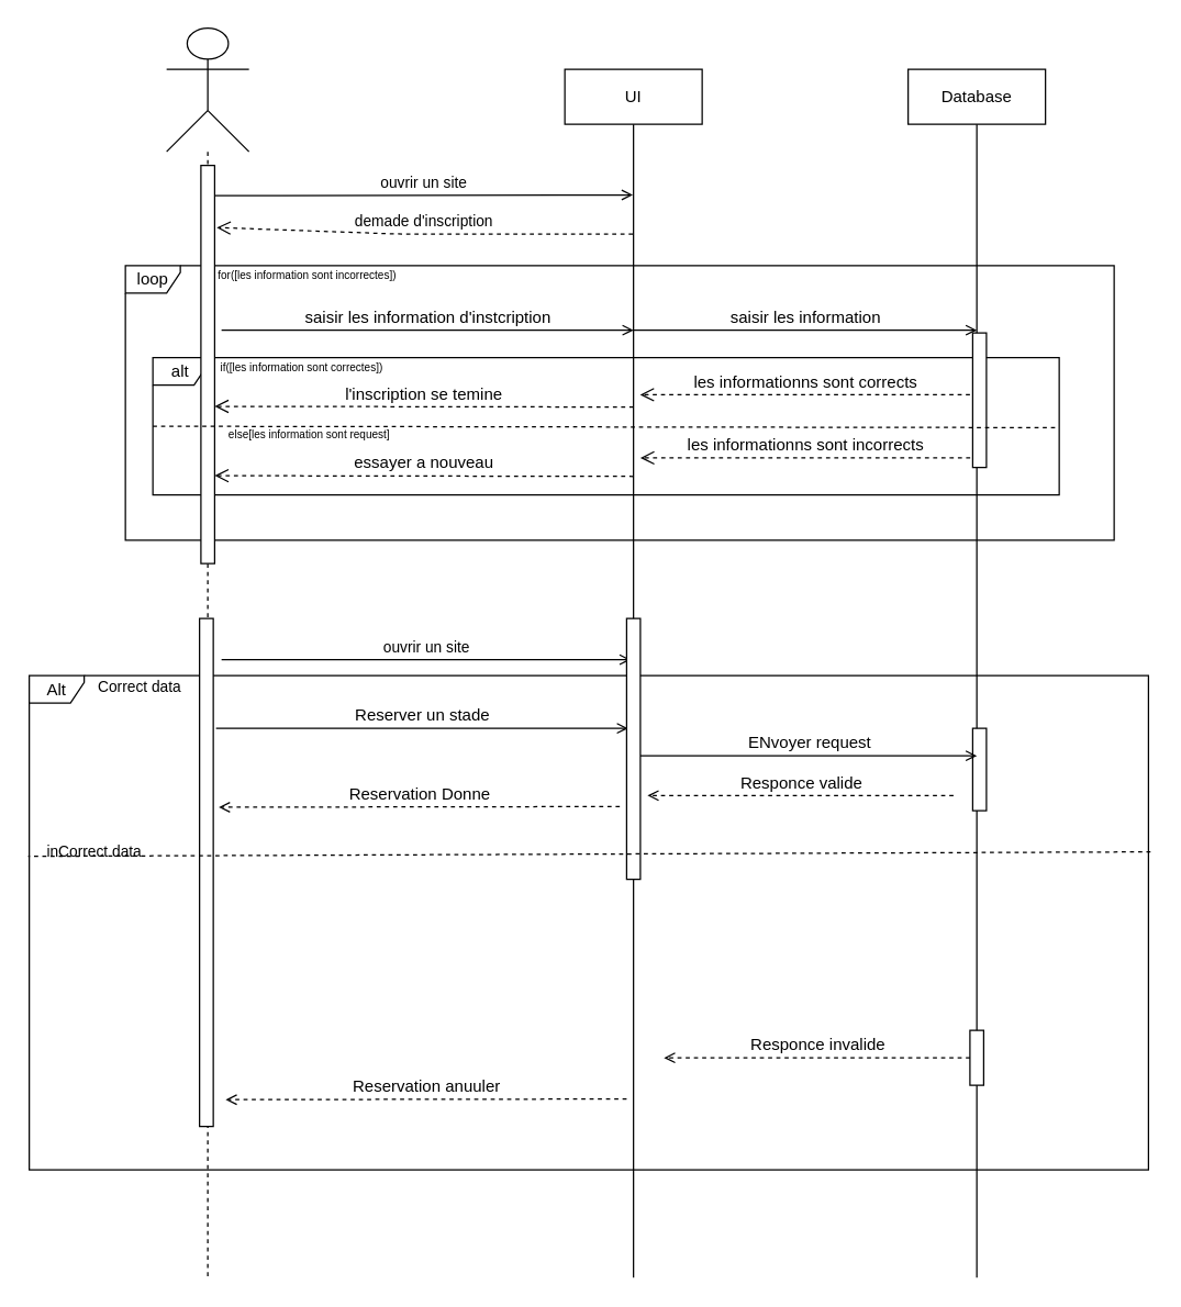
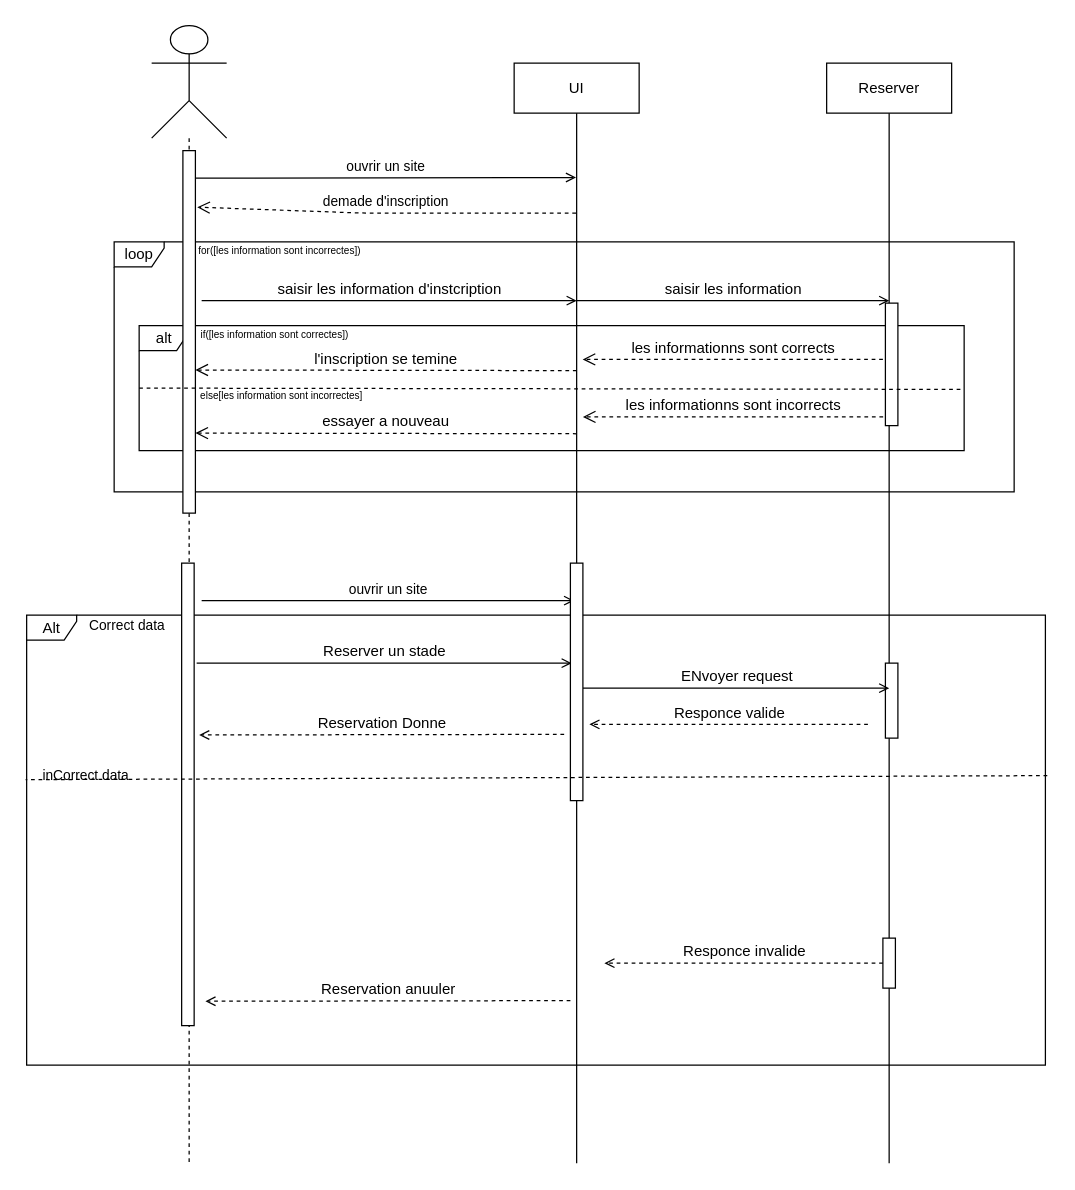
  <mxCell id="0" />
  <mxCell id="1" parent="0" />
  <mxCell id="2" value="" style="shape=umlLifeline;participant=umlActor;perimeter=lifelinePerimeter;whiteSpace=wrap;html=1;container=1;collapsible=0;recursiveResize=0;verticalAlign=top;spacingTop=36;outlineConnect=0;size=90;" parent="1" vertex="1"><mxGeometry x="120.82" y="20" width="60" height="910" as="geometry" /></mxCell>
  <mxCell id="3" value="UI" style="shape=umlLifeline;perimeter=lifelinePerimeter;whiteSpace=wrap;html=1;container=1;collapsible=0;recursiveResize=0;outlineConnect=0;lifelineDashed=0;" parent="1" vertex="1"><mxGeometry x="410.82" y="50" width="100" height="880" as="geometry" /></mxCell>
- <mxCell id="4" value="Database" style="shape=umlLifeline;perimeter=lifelinePerimeter;whiteSpace=wrap;html=1;container=1;collapsible=0;recursiveResize=0;outlineConnect=0;lifelineDashed=0;" parent="1" vertex="1"><mxGeometry x="660.82" y="50" width="100" height="880" as="geometry" /></mxCell>
+ <mxCell id="4" value="Reserver" style="shape=umlLifeline;perimeter=lifelinePerimeter;whiteSpace=wrap;html=1;container=1;collapsible=0;recursiveResize=0;outlineConnect=0;lifelineDashed=0;" parent="1" vertex="1"><mxGeometry x="660.82" y="50" width="100" height="880" as="geometry" /></mxCell>
  <mxCell id="5" value="" style="html=1;points=[];perimeter=orthogonalPerimeter;" parent="4" vertex="1"><mxGeometry x="47" y="480" width="10" height="60" as="geometry" /></mxCell>
  <mxCell id="6" value="loop" style="shape=umlFrame;whiteSpace=wrap;html=1;width=40;height=20;" parent="1" vertex="1"><mxGeometry x="90.82" y="193" width="720" height="200" as="geometry" /></mxCell>
  <mxCell id="7" value="alt" style="shape=umlFrame;whiteSpace=wrap;html=1;width=40;height=20;" parent="1" vertex="1"><mxGeometry x="110.82" y="260" width="660" height="100" as="geometry" /></mxCell>
  <mxCell id="8" value="ouvrir un site" style="html=1;verticalAlign=bottom;endArrow=open;entryX=0.495;entryY=0.104;entryDx=0;entryDy=0;entryPerimeter=0;exitX=1.05;exitY=0.076;exitDx=0;exitDy=0;exitPerimeter=0;endFill=0;" parent="1" source="11" target="3" edge="1"><mxGeometry width="80" relative="1" as="geometry"><mxPoint x="260.82" y="150" as="sourcePoint" /><mxPoint x="340.82" y="150" as="targetPoint" /></mxGeometry></mxCell>
  <mxCell id="9" value="demade d'inscription" style="html=1;verticalAlign=bottom;endArrow=open;dashed=1;endSize=8;entryX=1.15;entryY=0.156;entryDx=0;entryDy=0;entryPerimeter=0;" parent="1" source="3" target="11" edge="1"><mxGeometry relative="1" as="geometry"><mxPoint x="340.82" y="170" as="sourcePoint" /><mxPoint x="260.82" y="170" as="targetPoint" /><Array as="points"><mxPoint x="410.82" y="170" /><mxPoint x="290.82" y="170" /></Array></mxGeometry></mxCell>
  <mxCell id="10" value="&lt;font style=&quot;font-size: 8px&quot;&gt;for([les information sont incorrectes])&lt;/font&gt;" style="text;html=1;strokeColor=none;fillColor=none;align=center;verticalAlign=middle;whiteSpace=wrap;rounded=0;" parent="1" vertex="1"><mxGeometry x="155.82" y="190" width="135" height="17" as="geometry" /></mxCell>
  <mxCell id="11" value="" style="html=1;points=[];perimeter=orthogonalPerimeter;" parent="1" vertex="1"><mxGeometry x="145.82" y="120" width="10" height="290" as="geometry" /></mxCell>
  <mxCell id="12" value="&lt;font style=&quot;font-size: 12px&quot;&gt;saisir les information d'instcription&lt;/font&gt;" style="html=1;verticalAlign=bottom;endArrow=open;entryX=0.514;entryY=0.185;entryDx=0;entryDy=0;entryPerimeter=0;endFill=0;" parent="1" edge="1"><mxGeometry width="80" relative="1" as="geometry"><mxPoint x="160.82" y="240" as="sourcePoint" /><mxPoint x="460.9" y="240" as="targetPoint" /></mxGeometry></mxCell>
  <mxCell id="13" value="" style="html=1;points=[];perimeter=orthogonalPerimeter;" parent="1" vertex="1"><mxGeometry x="707.82" y="242" width="10" height="98" as="geometry" /></mxCell>
  <mxCell id="14" value="&lt;font style=&quot;font-size: 8px&quot;&gt;if([les information sont correctes])&lt;/font&gt;" style="text;html=1;strokeColor=none;fillColor=none;align=center;verticalAlign=middle;whiteSpace=wrap;rounded=0;" parent="1" vertex="1"><mxGeometry x="156.82" y="261" width="125" height="10" as="geometry" /></mxCell>
  <mxCell id="15" value="&lt;font style=&quot;font-size: 12px&quot;&gt;les informationns sont corrects&lt;/font&gt;" style="html=1;verticalAlign=bottom;endArrow=open;dashed=1;endSize=8;fontSize=10;entryX=0.53;entryY=0.3;entryDx=0;entryDy=0;entryPerimeter=0;" parent="1" edge="1"><mxGeometry relative="1" as="geometry"><mxPoint x="705.82" y="287" as="sourcePoint" /><mxPoint x="465.62" y="287" as="targetPoint" /></mxGeometry></mxCell>
  <mxCell id="16" value="&lt;font style=&quot;font-size: 12px&quot;&gt;l'inscription se temine&lt;/font&gt;" style="html=1;verticalAlign=bottom;endArrow=open;dashed=1;endSize=8;fontSize=10;entryX=0.53;entryY=0.3;entryDx=0;entryDy=0;entryPerimeter=0;" parent="1" edge="1"><mxGeometry relative="1" as="geometry"><mxPoint x="460.82" y="296" as="sourcePoint" /><mxPoint x="155.82" y="295.5" as="targetPoint" /></mxGeometry></mxCell>
  <mxCell id="17" value="" style="endArrow=none;dashed=1;html=1;fontSize=12;entryX=0.999;entryY=0.51;entryDx=0;entryDy=0;entryPerimeter=0;exitX=0;exitY=0.5;exitDx=0;exitDy=0;exitPerimeter=0;" parent="1" source="7" target="7" edge="1"><mxGeometry width="50" height="50" relative="1" as="geometry"><mxPoint x="260.82" y="560" as="sourcePoint" /><mxPoint x="310.82" y="510" as="targetPoint" /></mxGeometry></mxCell>
  <mxCell id="18" value="&lt;span style=&quot;font-size: 12px&quot;&gt;saisir les information&lt;/span&gt;" style="html=1;verticalAlign=bottom;endArrow=open;entryX=0.514;entryY=0.185;entryDx=0;entryDy=0;entryPerimeter=0;endFill=0;" parent="1" edge="1"><mxGeometry width="80" relative="1" as="geometry"><mxPoint x="460.82" y="240" as="sourcePoint" /><mxPoint x="710.9" y="240" as="targetPoint" /></mxGeometry></mxCell>
- <mxCell id="19" value="&lt;font style=&quot;font-size: 8px&quot;&gt;else[les information sont request]&lt;/font&gt;" style="text;html=1;strokeColor=none;fillColor=none;align=center;verticalAlign=middle;whiteSpace=wrap;rounded=0;" parent="1" vertex="1"><mxGeometry x="154.82" y="310" width="140" height="10" as="geometry" /></mxCell>
+ <mxCell id="19" value="&lt;font style=&quot;font-size: 8px&quot;&gt;else[les information sont incorrectes]&lt;/font&gt;" style="text;html=1;strokeColor=none;fillColor=none;align=center;verticalAlign=middle;whiteSpace=wrap;rounded=0;" parent="1" vertex="1"><mxGeometry x="154.82" y="310" width="140" height="10" as="geometry" /></mxCell>
  <mxCell id="20" value="&lt;font style=&quot;font-size: 12px&quot;&gt;les informationns sont incorrects&lt;/font&gt;" style="html=1;verticalAlign=bottom;endArrow=open;dashed=1;endSize=8;fontSize=10;entryX=0.53;entryY=0.3;entryDx=0;entryDy=0;entryPerimeter=0;" parent="1" edge="1"><mxGeometry relative="1" as="geometry"><mxPoint x="706.02" y="333" as="sourcePoint" /><mxPoint x="465.82" y="333" as="targetPoint" /></mxGeometry></mxCell>
  <mxCell id="21" value="&lt;span style=&quot;font-size: 12px&quot;&gt;essayer a nouveau&lt;/span&gt;" style="html=1;verticalAlign=bottom;endArrow=open;dashed=1;endSize=8;fontSize=10;entryX=0.53;entryY=0.3;entryDx=0;entryDy=0;entryPerimeter=0;" parent="1" edge="1"><mxGeometry relative="1" as="geometry"><mxPoint x="460.82" y="346.5" as="sourcePoint" /><mxPoint x="155.82" y="346" as="targetPoint" /></mxGeometry></mxCell>
  <mxCell id="22" value="Alt" style="shape=umlFrame;whiteSpace=wrap;html=1;width=40;height=20;" parent="1" vertex="1"><mxGeometry x="20.82" y="491.5" width="815" height="360" as="geometry" /></mxCell>
  <mxCell id="23" value="" style="html=1;points=[];perimeter=orthogonalPerimeter;" parent="1" vertex="1"><mxGeometry x="144.82" y="450" width="10" height="370" as="geometry" /></mxCell>
  <mxCell id="24" value="ouvrir un site" style="html=1;verticalAlign=bottom;endArrow=open;entryX=0.495;entryY=0.104;entryDx=0;entryDy=0;entryPerimeter=0;endFill=0;" parent="1" edge="1"><mxGeometry width="80" relative="1" as="geometry"><mxPoint x="160.82" y="480" as="sourcePoint" /><mxPoint x="458.82" y="480" as="targetPoint" /></mxGeometry></mxCell>
  <mxCell id="25" value="&lt;font style=&quot;font-size: 11px&quot;&gt;Correct data&amp;nbsp;&lt;/font&gt;" style="text;html=1;strokeColor=none;fillColor=none;align=center;verticalAlign=middle;whiteSpace=wrap;rounded=0;" parent="1" vertex="1"><mxGeometry x="59.82" y="491.5" width="86" height="17" as="geometry" /></mxCell>
  <mxCell id="26" value="&lt;span style=&quot;font-size: 12px&quot;&gt;Reserver un stade&lt;/span&gt;" style="html=1;verticalAlign=bottom;endArrow=open;entryX=0.514;entryY=0.185;entryDx=0;entryDy=0;entryPerimeter=0;endFill=0;" parent="1" edge="1"><mxGeometry width="80" relative="1" as="geometry"><mxPoint x="156.82" y="530" as="sourcePoint" /><mxPoint x="456.9" y="530" as="targetPoint" /></mxGeometry></mxCell>
  <mxCell id="27" value="&lt;span style=&quot;font-size: 12px&quot;&gt;ENvoyer request&lt;/span&gt;" style="html=1;verticalAlign=bottom;endArrow=open;entryX=0.514;entryY=0.185;entryDx=0;entryDy=0;entryPerimeter=0;endFill=0;startArrow=none;" parent="1" source="29" edge="1"><mxGeometry width="80" relative="1" as="geometry"><mxPoint x="460.82" y="550" as="sourcePoint" /><mxPoint x="710.9" y="550" as="targetPoint" /></mxGeometry></mxCell>
  <mxCell id="28" value="&lt;span style=&quot;font-size: 12px&quot;&gt;Responce valide&lt;/span&gt;" style="html=1;verticalAlign=bottom;endArrow=open;endFill=0;dashed=1;entryX=1.218;entryY=0.381;entryDx=0;entryDy=0;entryPerimeter=0;" parent="1" edge="1"><mxGeometry width="80" relative="1" as="geometry"><mxPoint x="693.82" y="579" as="sourcePoint" /><mxPoint x="471" y="578.97" as="targetPoint" /><Array as="points"><mxPoint x="613.82" y="579" /></Array></mxGeometry></mxCell>
  <mxCell id="29" value="" style="html=1;points=[];perimeter=orthogonalPerimeter;" parent="1" vertex="1"><mxGeometry x="455.82" y="450" width="10" height="190" as="geometry" /></mxCell>
  <mxCell id="30" value="&lt;span style=&quot;font-size: 12px&quot;&gt;Reservation Donne&lt;/span&gt;" style="html=1;verticalAlign=bottom;endArrow=open;entryX=1.402;entryY=0.331;entryDx=0;entryDy=0;entryPerimeter=0;endFill=0;dashed=1;" parent="1" edge="1"><mxGeometry width="80" relative="1" as="geometry"><mxPoint x="450.82" y="587" as="sourcePoint" /><mxPoint x="158.84" y="587.47" as="targetPoint" /></mxGeometry></mxCell>
  <mxCell id="31" value="" style="html=1;verticalAlign=bottom;endArrow=none;entryX=-0.001;entryY=0.366;entryDx=0;entryDy=0;entryPerimeter=0;endFill=0;exitX=1.002;exitY=0.525;exitDx=0;exitDy=0;exitPerimeter=0;dashed=1;" parent="1" target="22" edge="1"><mxGeometry width="80" relative="1" as="geometry"><mxPoint x="837.32" y="620" as="sourcePoint" /><mxPoint x="85.82" y="621" as="targetPoint" /></mxGeometry></mxCell>
  <mxCell id="32" value="" style="html=1;points=[];perimeter=orthogonalPerimeter;" parent="1" vertex="1"><mxGeometry x="705.82" y="750" width="10" height="40" as="geometry" /></mxCell>
  <mxCell id="33" value="&lt;span style=&quot;font-size: 12px&quot;&gt;Responce invalide&lt;/span&gt;" style="html=1;verticalAlign=bottom;endArrow=open;endFill=0;dashed=1;entryX=1.218;entryY=0.381;entryDx=0;entryDy=0;entryPerimeter=0;" parent="1" edge="1"><mxGeometry width="80" relative="1" as="geometry"><mxPoint x="705.82" y="770.03" as="sourcePoint" /><mxPoint x="483" y="770" as="targetPoint" /><Array as="points"><mxPoint x="625.82" y="770.03" /></Array></mxGeometry></mxCell>
  <mxCell id="34" value="&lt;font style=&quot;font-size: 11px&quot;&gt;inCorrect data&amp;nbsp;&lt;/font&gt;" style="text;html=1;strokeColor=none;fillColor=none;align=center;verticalAlign=middle;whiteSpace=wrap;rounded=0;" parent="1" vertex="1"><mxGeometry x="26.82" y="611.5" width="86" height="17" as="geometry" /></mxCell>
  <mxCell id="35" value="&lt;span style=&quot;font-size: 12px&quot;&gt;Reservation anuuler&lt;/span&gt;" style="html=1;verticalAlign=bottom;endArrow=open;entryX=1.402;entryY=0.331;entryDx=0;entryDy=0;entryPerimeter=0;endFill=0;dashed=1;" parent="1" edge="1"><mxGeometry width="80" relative="1" as="geometry"><mxPoint x="455.82" y="800" as="sourcePoint" /><mxPoint x="163.84" y="800.47" as="targetPoint" /></mxGeometry></mxCell>
